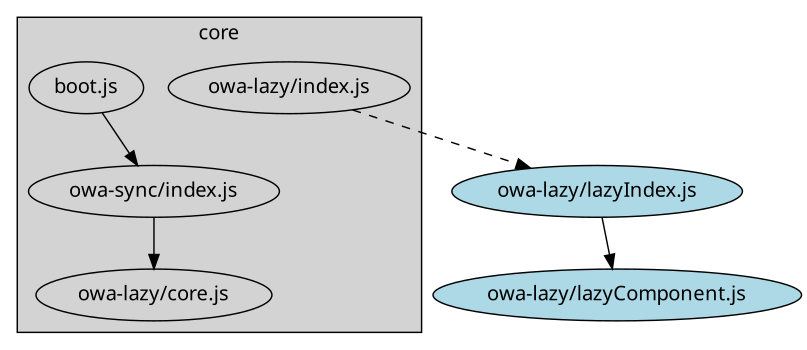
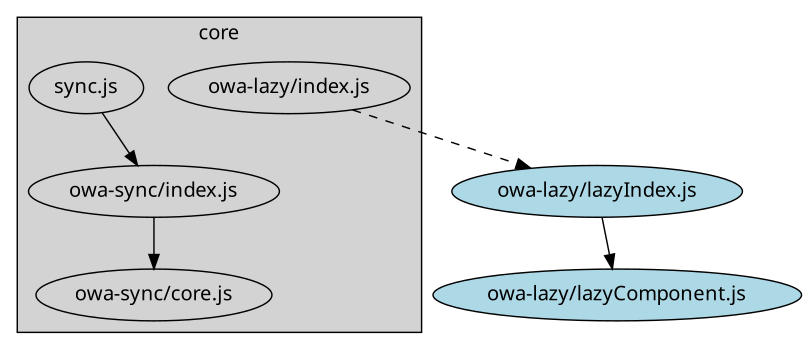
  digraph {
    fontname="Noto Sans"
    node [fillcolor=lightgrey fontname="Noto Sans" style=filled]
    edge [fontname="Noto Sans" fontsize=8]
-   n1 [label="boot.js"]
+   n1 [label="sync.js"]
    n2 [label="owa-sync/index.js"]
-   n3 [label="owa-lazy/core.js"]
+   n3 [label="owa-sync/core.js"]
    n4 [label="owa-lazy/index.js"]
    n5 [fillcolor=lightblue label="owa-lazy/lazyIndex.js"]
    n6 [fillcolor=lightblue label="owa-lazy/lazyComponent.js"]
    subgraph cluster_1 {
      bgcolor=lightgrey
      label=core
      n1
      n2
      n3
      n4
    }
    subgraph cluster_2 {
      bgcolor=lightblue
      label=async
    }
    n1 -> n2
    n2 -> n3
    n4 -> n5 [style=dashed]
    n5 -> n6
  }
